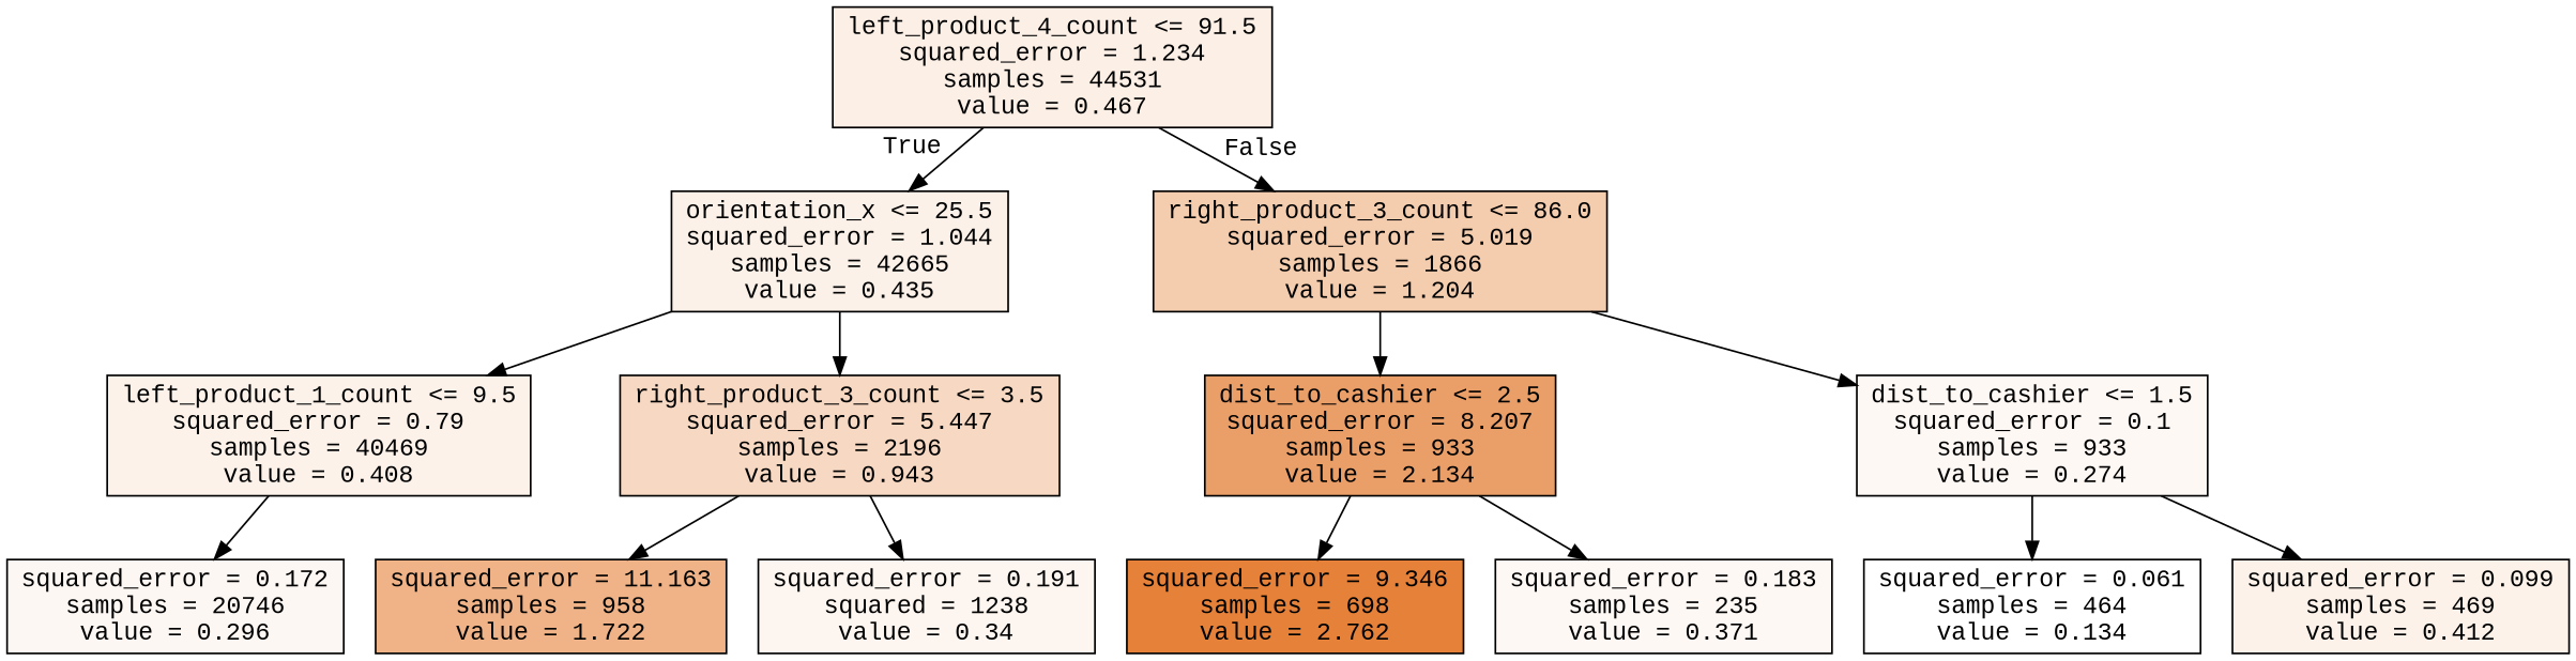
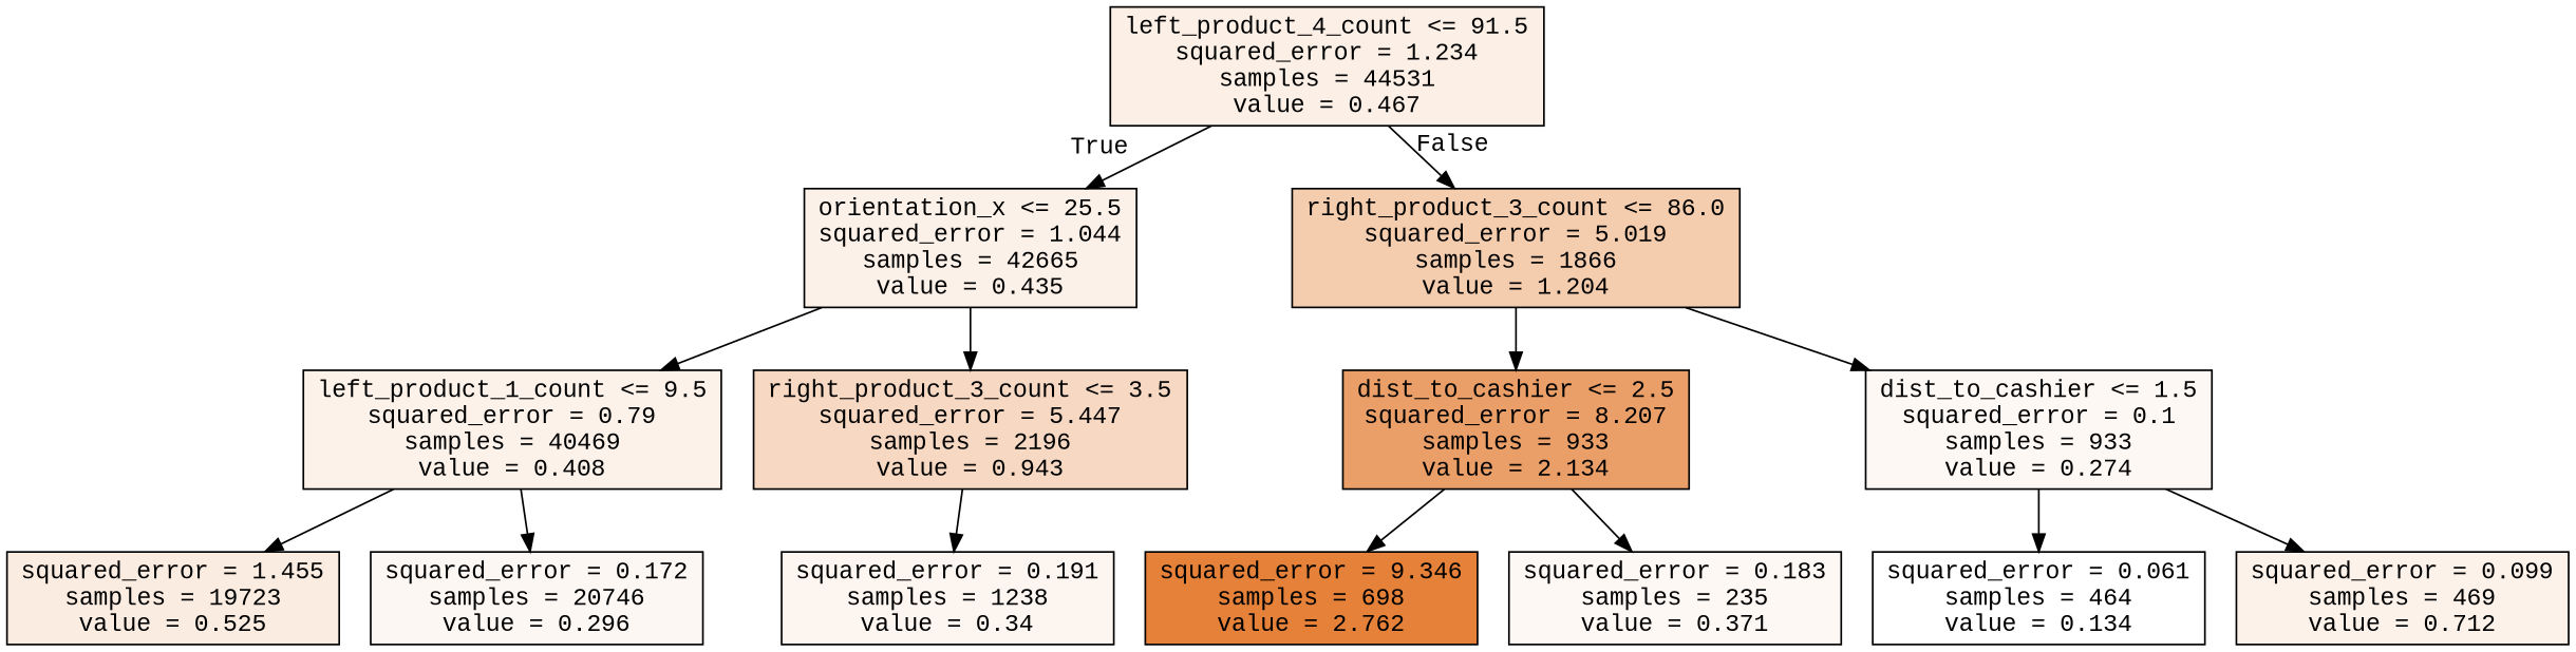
  digraph {
    fontname="Liberation Mono"
    node [color=black fillcolor="#fcf2ea" fontname="Liberation Mono" shape=box style=filled]
    edge [fontname="Liberation Mono"]
    n1 [fillcolor="#fcefe6" label="left_product_4_count <= 91.5\nsquared_error = 1.234\nsamples = 44531\nvalue = 0.467"]
    n2 [fillcolor="#fcf1e8" label="orientation_x <= 25.5\nsquared_error = 1.044\nsamples = 42665\nvalue = 0.435"]
    n3 [fillcolor="#f4ccae" label="right_product_3_count <= 86.0\nsquared_error = 5.019\nsamples = 1866\nvalue = 1.204"]
    n4 [label="left_product_1_count <= 9.5\nsquared_error = 0.79\nsamples = 40469\nvalue = 0.408"]
    n5 [fillcolor="#f7d8c2" label="right_product_3_count <= 3.5\nsquared_error = 5.447\nsamples = 2196\nvalue = 0.943"]
    n6 [fillcolor="#eb9f68" label="dist_to_cashier <= 2.5\nsquared_error = 8.207\nsamples = 933\nvalue = 2.134"]
    n7 [fillcolor="#fef8f4" label="dist_to_cashier <= 1.5\nsquared_error = 0.1\nsamples = 933\nvalue = 0.274"]
+   n8 [fillcolor="#fbece2" label="squared_error = 1.455\nsamples = 19723\nvalue = 0.525"]
    n9 [fillcolor="#fdf7f3" label="squared_error = 0.172\nsamples = 20746\nvalue = 0.296"]
-   n10 [fillcolor="#efb387" label="squared_error = 11.163\nsamples = 958\nvalue = 1.722"]
-   n11 [fillcolor="#fdf5ef" label="squared_error = 0.191\nsquared = 1238\nvalue = 0.34"]
+   n11 [fillcolor="#fdf5ef" label="squared_error = 0.191\nsamples = 1238\nvalue = 0.34"]
    n12 [fillcolor="#e58139" label="squared_error = 9.346\nsamples = 698\nvalue = 2.762"]
    n13 [fillcolor="#fef8f5" label="squared_error = 0.183\nsamples = 235\nvalue = 0.371"]
    n14 [fillcolor="#ffffff" label="squared_error = 0.061\nsamples = 464\nvalue = 0.134"]
-   n15 [label="squared_error = 0.099\nsamples = 469\nvalue = 0.412"]
+   n15 [label="squared_error = 0.099\nsamples = 469\nvalue = 0.712"]
    n1 -> n2 [headlabel=True labelangle=45 labeldistance=2.5]
    n1 -> n3 [headlabel=False labelangle=-45 labeldistance=2.5]
    n2 -> n4
    n2 -> n5
    n3 -> n6
    n3 -> n7
+   n4 -> n8
    n4 -> n9
-   n5 -> n10
    n5 -> n11
    n6 -> n12
    n6 -> n13
    n7 -> n14
    n7 -> n15
  }
